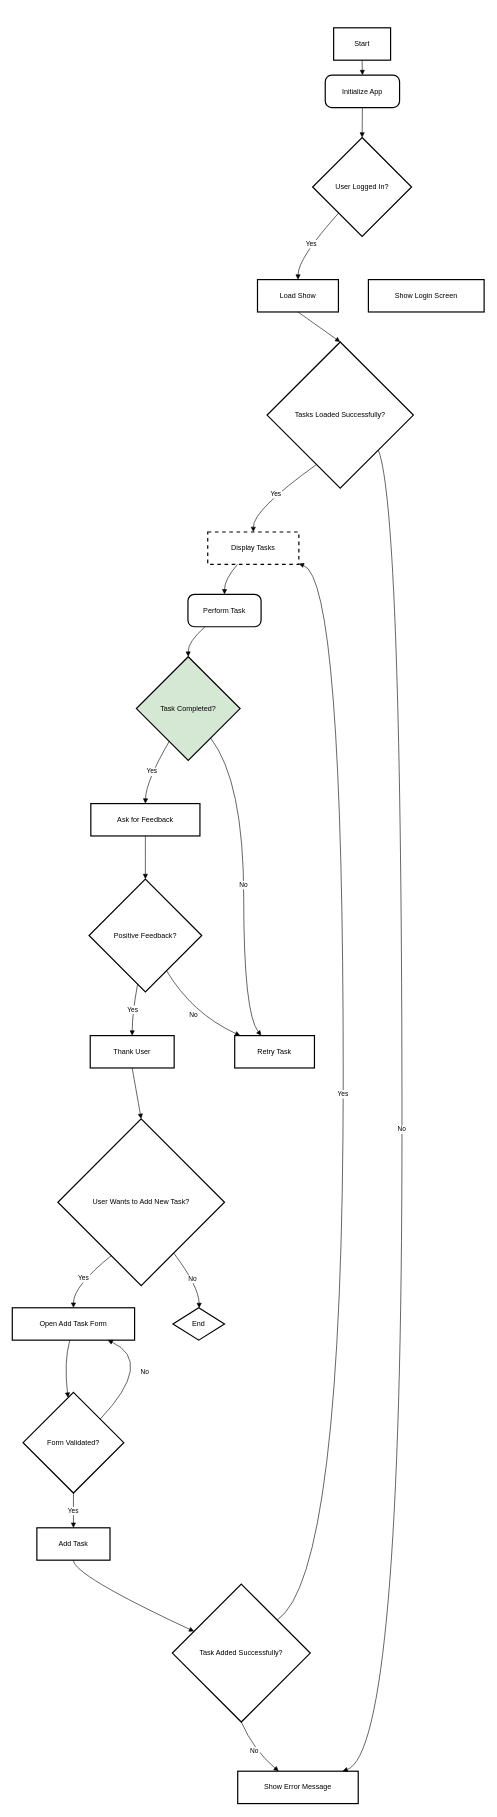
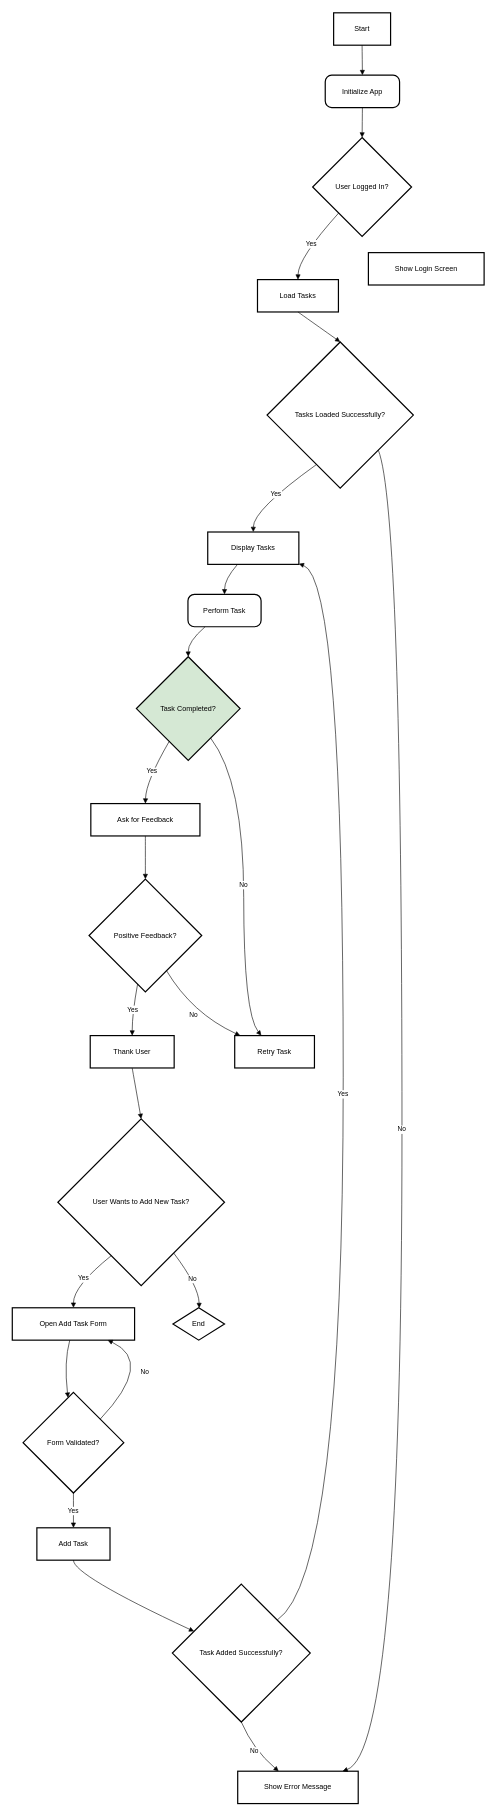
  <mxCell id="0" />
  <mxCell id="1" parent="0" />
- <mxCell id="2" value="Start" style="whiteSpace=wrap;strokeWidth=2;" vertex="1" parent="1"><mxGeometry x="556" y="45" width="95" height="54" as="geometry" /></mxCell>
+ <mxCell id="2" value="Start" style="whiteSpace=wrap;strokeWidth=2;" vertex="1" parent="1"><mxGeometry x="556" y="20" width="95" height="54" as="geometry" /></mxCell>
  <mxCell id="3" value="Initialize App" style="rounded=1;arcSize=20;strokeWidth=2" vertex="1" parent="1"><mxGeometry x="542" y="124" width="124" height="54" as="geometry" /></mxCell>
  <mxCell id="4" value="User Logged In?" style="rhombus;strokeWidth=2;whiteSpace=wrap;" vertex="1" parent="1"><mxGeometry x="521" y="228" width="165" height="165" as="geometry" /></mxCell>
- <mxCell id="5" value="Load Show" style="whiteSpace=wrap;strokeWidth=2;" vertex="1" parent="1"><mxGeometry x="429" y="465" width="135" height="54" as="geometry" /></mxCell>
- <mxCell id="6" value="Show Login Screen" style="whiteSpace=wrap;strokeWidth=2;" vertex="1" parent="1"><mxGeometry x="614" y="465" width="193" height="54" as="geometry" /></mxCell>
+ <mxCell id="5" value="Load Tasks" style="whiteSpace=wrap;strokeWidth=2;" vertex="1" parent="1"><mxGeometry x="429" y="465" width="135" height="54" as="geometry" /></mxCell>
+ <mxCell id="6" value="Show Login Screen" style="whiteSpace=wrap;strokeWidth=2;" vertex="1" parent="1"><mxGeometry x="614" y="420" width="193" height="54" as="geometry" /></mxCell>
  <mxCell id="7" value="Tasks Loaded Successfully?" style="rhombus;strokeWidth=2;whiteSpace=wrap;" vertex="1" parent="1"><mxGeometry x="445" y="569" width="244" height="244" as="geometry" /></mxCell>
- <mxCell id="8" value="Display Tasks" style="whiteSpace=wrap;strokeWidth=2;dashed=1;" vertex="1" parent="1"><mxGeometry x="346" y="886" width="152" height="54" as="geometry" /></mxCell>
+ <mxCell id="8" value="Display Tasks" style="whiteSpace=wrap;strokeWidth=2;" vertex="1" parent="1"><mxGeometry x="346" y="886" width="152" height="54" as="geometry" /></mxCell>
  <mxCell id="9" value="Show Error Message" style="whiteSpace=wrap;strokeWidth=2;" vertex="1" parent="1"><mxGeometry x="396" y="2953" width="201" height="54" as="geometry" /></mxCell>
  <mxCell id="10" value="Perform Task" style="rounded=1;arcSize=20;strokeWidth=2" vertex="1" parent="1"><mxGeometry x="313" y="990" width="122" height="54" as="geometry" /></mxCell>
  <mxCell id="11" value="Task Completed?" style="rhombus;strokeWidth=2;whiteSpace=wrap;fillColor=#d5e8d4;" vertex="1" parent="1"><mxGeometry x="227" y="1094" width="173" height="173" as="geometry" /></mxCell>
  <mxCell id="12" value="Ask for Feedback" style="whiteSpace=wrap;strokeWidth=2;" vertex="1" parent="1"><mxGeometry x="151" y="1339" width="182" height="54" as="geometry" /></mxCell>
  <mxCell id="13" value="Retry Task" style="whiteSpace=wrap;strokeWidth=2;" vertex="1" parent="1"><mxGeometry x="391" y="1726" width="133" height="54" as="geometry" /></mxCell>
  <mxCell id="14" value="Positive Feedback?" style="rhombus;strokeWidth=2;whiteSpace=wrap;" vertex="1" parent="1"><mxGeometry x="148" y="1465" width="188" height="188" as="geometry" /></mxCell>
  <mxCell id="15" value="Thank User" style="whiteSpace=wrap;strokeWidth=2;" vertex="1" parent="1"><mxGeometry x="150" y="1726" width="140" height="54" as="geometry" /></mxCell>
  <mxCell id="16" value="User Wants to Add New Task?" style="rhombus;strokeWidth=2;whiteSpace=wrap;" vertex="1" parent="1"><mxGeometry x="96" y="1865" width="278" height="278" as="geometry" /></mxCell>
  <mxCell id="17" value="Open Add Task Form" style="whiteSpace=wrap;strokeWidth=2;" vertex="1" parent="1"><mxGeometry x="20" y="2180" width="204" height="54" as="geometry" /></mxCell>
  <mxCell id="18" value="End" style="rhombus;whiteSpace=wrap;strokeWidth=2;" vertex="1" parent="1"><mxGeometry x="288" y="2180" width="86" height="54" as="geometry" /></mxCell>
  <mxCell id="19" value="Form Validated?" style="rhombus;strokeWidth=2;whiteSpace=wrap;" vertex="1" parent="1"><mxGeometry x="38" y="2321" width="168" height="168" as="geometry" /></mxCell>
  <mxCell id="20" value="Add Task" style="whiteSpace=wrap;strokeWidth=2;" vertex="1" parent="1"><mxGeometry x="61" y="2547" width="122" height="54" as="geometry" /></mxCell>
  <mxCell id="21" value="Task Added Successfully?" style="rhombus;strokeWidth=2;whiteSpace=wrap;" vertex="1" parent="1"><mxGeometry x="287" y="2641" width="230" height="230" as="geometry" /></mxCell>
  <mxCell id="22" value="" style="curved=1;startArrow=none;endArrow=block;exitX=0.5;exitY=1;entryX=0.5;entryY=0;" edge="1" parent="1" source="2" target="3"><mxGeometry relative="1" as="geometry"><Array as="points" /></mxGeometry></mxCell>
  <mxCell id="23" value="" style="curved=1;startArrow=none;endArrow=block;exitX=0.5;exitY=1;entryX=0.5;entryY=0;" edge="1" parent="1" source="3" target="4"><mxGeometry relative="1" as="geometry"><Array as="points" /></mxGeometry></mxCell>
  <mxCell id="24" value="Yes" style="curved=1;startArrow=none;endArrow=block;exitX=0.05;exitY=1;entryX=0.5;entryY=0.01;" edge="1" parent="1" source="4" target="5"><mxGeometry relative="1" as="geometry"><Array as="points"><mxPoint x="497" y="429" /></Array></mxGeometry></mxCell>
  <mxCell id="25" value="" style="curved=1;startArrow=none;endArrow=block;exitX=0.5;exitY=1.01;entryX=0.5;entryY=0;" edge="1" parent="1" source="5" target="7"><mxGeometry relative="1" as="geometry"><Array as="points" /></mxGeometry></mxCell>
  <mxCell id="26" value="Yes" style="curved=1;startArrow=none;endArrow=block;exitX=0.26;exitY=1;entryX=0.5;entryY=-0.01;" edge="1" parent="1" source="7" target="8"><mxGeometry relative="1" as="geometry"><Array as="points"><mxPoint x="422" y="849" /></Array></mxGeometry></mxCell>
  <mxCell id="27" value="No" style="curved=1;startArrow=none;endArrow=block;exitX=1;exitY=0.96;entryX=0.87;entryY=0;" edge="1" parent="1" source="7" target="9"><mxGeometry relative="1" as="geometry"><Array as="points"><mxPoint x="670" y="849" /><mxPoint x="670" y="2917" /></Array></mxGeometry></mxCell>
  <mxCell id="28" value="" style="curved=1;startArrow=none;endArrow=block;exitX=0.33;exitY=0.99;entryX=0.5;entryY=-0.01;" edge="1" parent="1" source="8" target="10"><mxGeometry relative="1" as="geometry"><Array as="points"><mxPoint x="374" y="965" /></Array></mxGeometry></mxCell>
  <mxCell id="29" value="" style="curved=1;startArrow=none;endArrow=block;exitX=0.24;exitY=0.99;entryX=0.5;entryY=0;" edge="1" parent="1" source="10" target="11"><mxGeometry relative="1" as="geometry"><Array as="points"><mxPoint x="313" y="1069" /></Array></mxGeometry></mxCell>
  <mxCell id="30" value="Yes" style="curved=1;startArrow=none;endArrow=block;exitX=0.21;exitY=1;entryX=0.5;entryY=-0.01;" edge="1" parent="1" source="11" target="12"><mxGeometry relative="1" as="geometry"><Array as="points"><mxPoint x="243" y="1302" /></Array></mxGeometry></mxCell>
  <mxCell id="31" value="No" style="curved=1;startArrow=none;endArrow=block;exitX=0.88;exitY=1;entryX=0.33;entryY=-0.01;" edge="1" parent="1" source="11" target="13"><mxGeometry relative="1" as="geometry"><Array as="points"><mxPoint x="406" y="1302" /><mxPoint x="406" y="1689" /></Array></mxGeometry></mxCell>
  <mxCell id="32" value="" style="curved=1;startArrow=none;endArrow=block;exitX=0.5;exitY=0.99;entryX=0.5;entryY=0;" edge="1" parent="1" source="12" target="14"><mxGeometry relative="1" as="geometry"><Array as="points" /></mxGeometry></mxCell>
  <mxCell id="33" value="Yes" style="curved=1;startArrow=none;endArrow=block;exitX=0.42;exitY=1;entryX=0.5;entryY=-0.01;" edge="1" parent="1" source="14" target="15"><mxGeometry relative="1" as="geometry"><Array as="points"><mxPoint x="220" y="1689" /></Array></mxGeometry></mxCell>
  <mxCell id="34" value="No" style="curved=1;startArrow=none;endArrow=block;exitX=0.8;exitY=1;entryX=0.06;entryY=-0.01;" edge="1" parent="1" source="14" target="13"><mxGeometry relative="1" as="geometry"><Array as="points"><mxPoint x="320" y="1689" /></Array></mxGeometry></mxCell>
  <mxCell id="35" value="" style="curved=1;startArrow=none;endArrow=block;exitX=0.5;exitY=0.99;entryX=0.5;entryY=0;" edge="1" parent="1" source="15" target="16"><mxGeometry relative="1" as="geometry"><Array as="points" /></mxGeometry></mxCell>
  <mxCell id="36" value="Yes" style="curved=1;startArrow=none;endArrow=block;exitX=0.22;exitY=1;entryX=0.5;entryY=0;" edge="1" parent="1" source="16" target="17"><mxGeometry relative="1" as="geometry"><Array as="points"><mxPoint x="122" y="2144" /></Array></mxGeometry></mxCell>
  <mxCell id="37" value="No" style="curved=1;startArrow=none;endArrow=block;exitX=0.82;exitY=1;entryX=0.51;entryY=0;" edge="1" parent="1" source="16" target="18"><mxGeometry relative="1" as="geometry"><Array as="points"><mxPoint x="331" y="2144" /></Array></mxGeometry></mxCell>
  <mxCell id="38" value="" style="curved=1;startArrow=none;endArrow=block;exitX=0.47;exitY=1;entryX=0.44;entryY=0;" edge="1" parent="1" source="17" target="19"><mxGeometry relative="1" as="geometry"><Array as="points"><mxPoint x="106" y="2270" /></Array></mxGeometry></mxCell>
  <mxCell id="39" value="Yes" style="curved=1;startArrow=none;endArrow=block;exitX=0.5;exitY=1;entryX=0.5;entryY=0;" edge="1" parent="1" source="19" target="20"><mxGeometry relative="1" as="geometry"><Array as="points" /></mxGeometry></mxCell>
  <mxCell id="40" value="No" style="curved=1;startArrow=none;endArrow=block;exitX=1;exitY=0.06;entryX=0.78;entryY=1;" edge="1" parent="1" source="19" target="17"><mxGeometry relative="1" as="geometry"><Array as="points"><mxPoint x="257" y="2270" /></Array></mxGeometry></mxCell>
  <mxCell id="41" value="" style="curved=1;startArrow=none;endArrow=block;exitX=0.5;exitY=1;entryX=0;entryY=0.27;" edge="1" parent="1" source="20" target="21"><mxGeometry relative="1" as="geometry"><Array as="points"><mxPoint x="122" y="2626" /></Array></mxGeometry></mxCell>
  <mxCell id="42" value="Yes" style="curved=1;startArrow=none;endArrow=block;exitX=1;exitY=0.04;entryX=1;entryY=0.98;" edge="1" parent="1" source="21" target="8"><mxGeometry relative="1" as="geometry"><Array as="points"><mxPoint x="572" y="2626" /><mxPoint x="572" y="965" /></Array></mxGeometry></mxCell>
  <mxCell id="43" value="No" style="curved=1;startArrow=none;endArrow=block;exitX=0.5;exitY=1;entryX=0.34;entryY=0;" edge="1" parent="1" source="21" target="9"><mxGeometry relative="1" as="geometry"><Array as="points"><mxPoint x="422" y="2917" /></Array></mxGeometry></mxCell>
